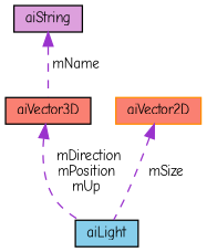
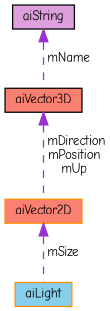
  digraph {
    fontname="Comic Neue"
    node [color=darkorange fillcolor=salmon fontname="Comic Neue" fontsize=10 shape=box style=filled]
    edge [color=darkorchid3 dir=back fontname="Comic Neue" fontsize=10 labelfontname=Helvetica labelfontsize=10 style=dashed]
-   n1 [color=black fillcolor=skyblue fontcolor=black height=0.2 label=aiLight width=0.4]
+   n1 [fillcolor=skyblue fontcolor=black height=0.2 label=aiLight width=0.4]
    n2 [color=black fillcolor=plum height=0.2 label=aiString width=0.4]
    n3 [color=black height=0.2 label=aiVector3D width=0.4]
    n4 [height=0.2 label=aiVector2D width=0.4]
    n2 -> n3 [label=" mName"]
-   n3 -> n1 [label=" mDirection\nmPosition\nmUp"]
+   n3 -> n4 [label=" mDirection\nmPosition\nmUp"]
    n4 -> n1 [label=" mSize"]
  }
